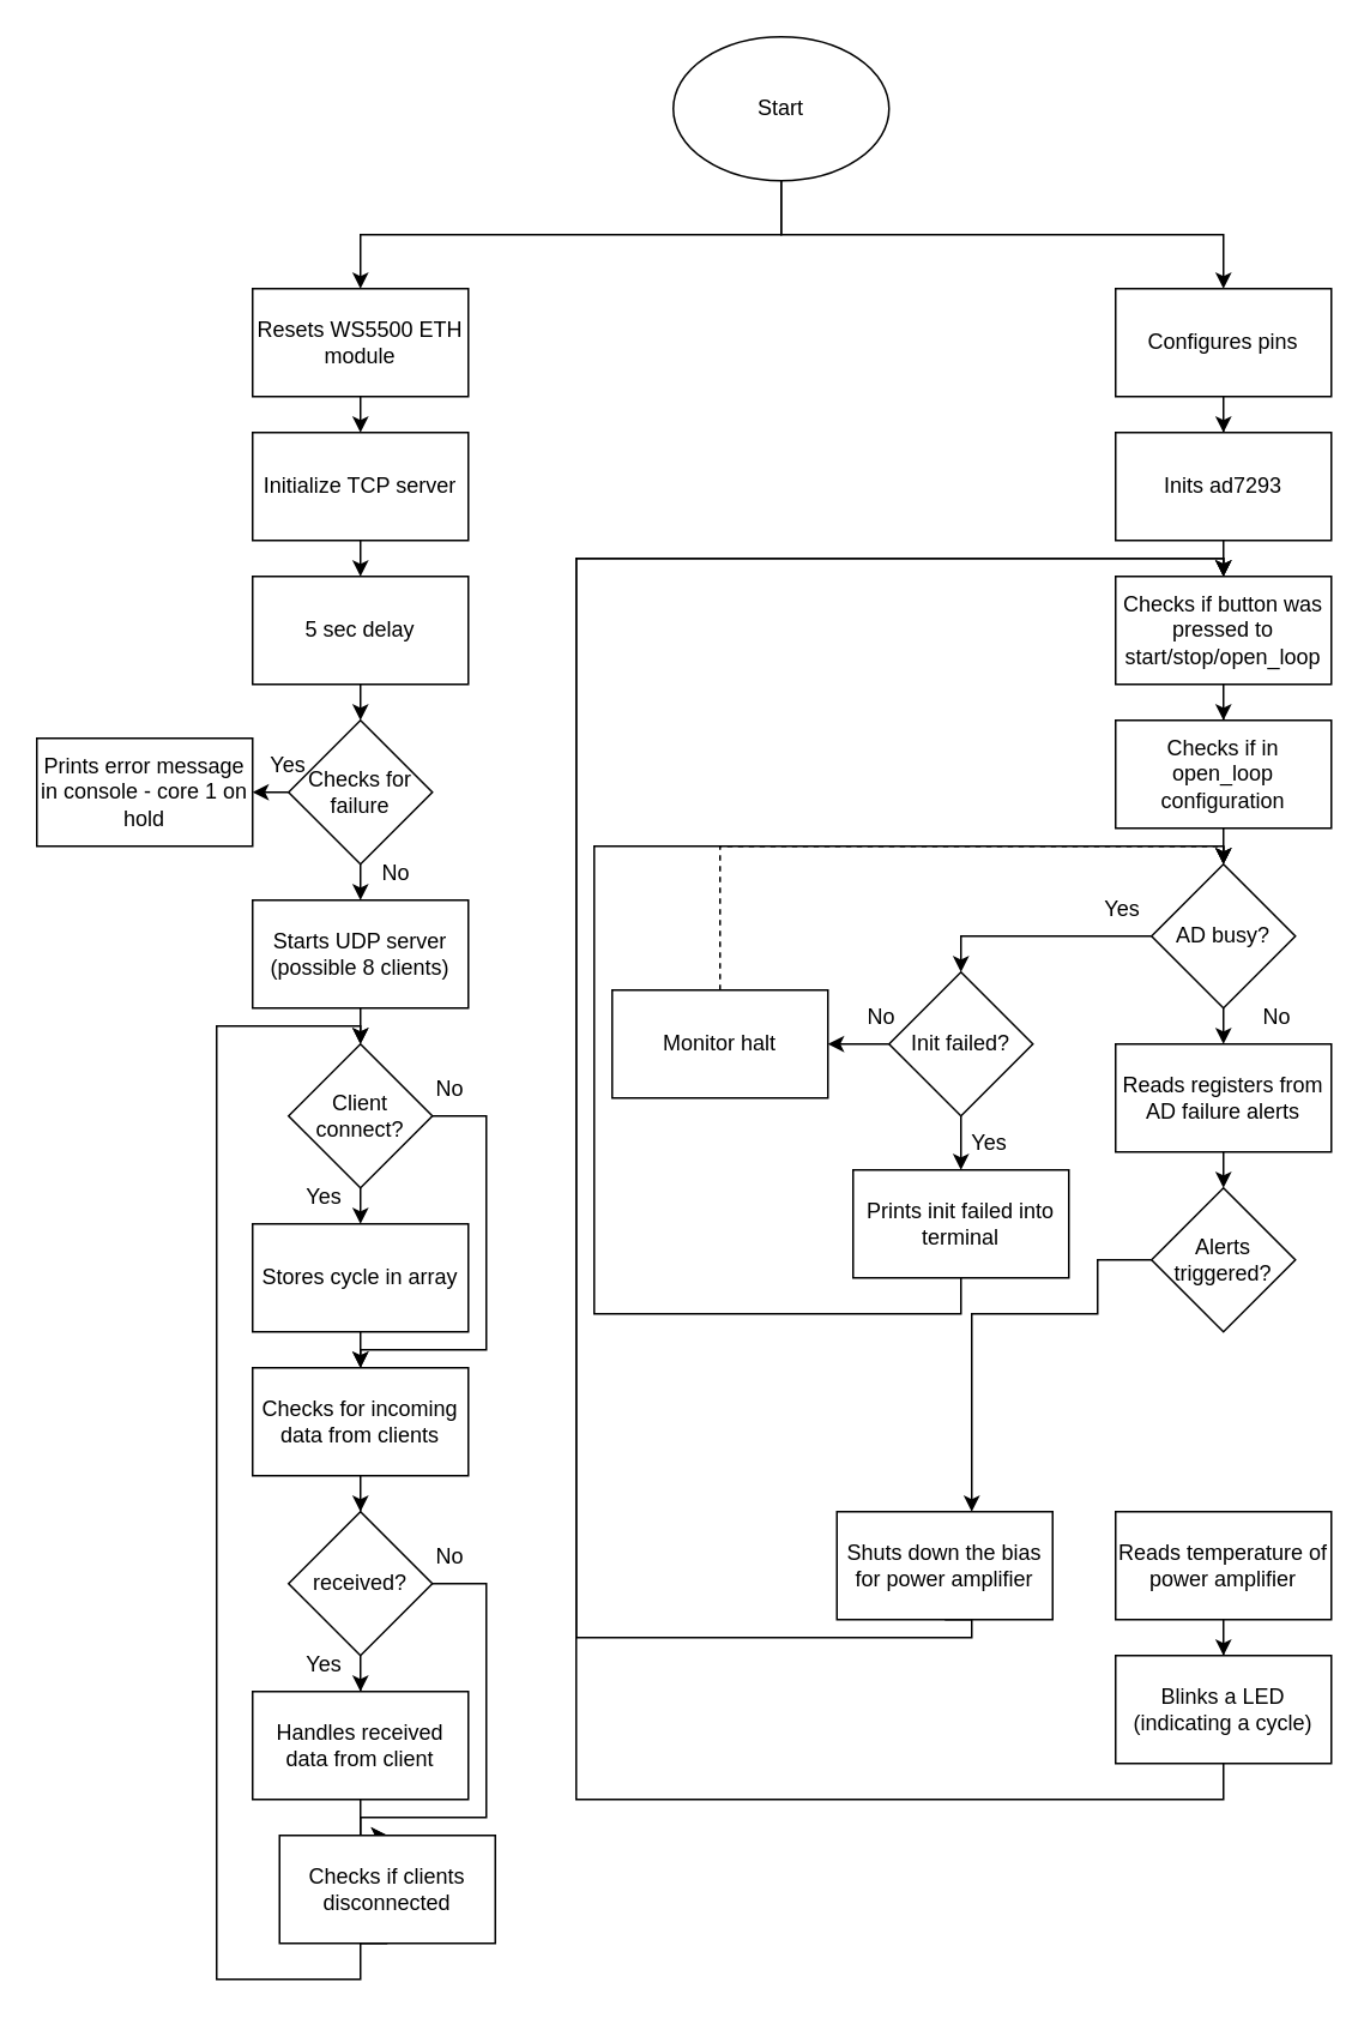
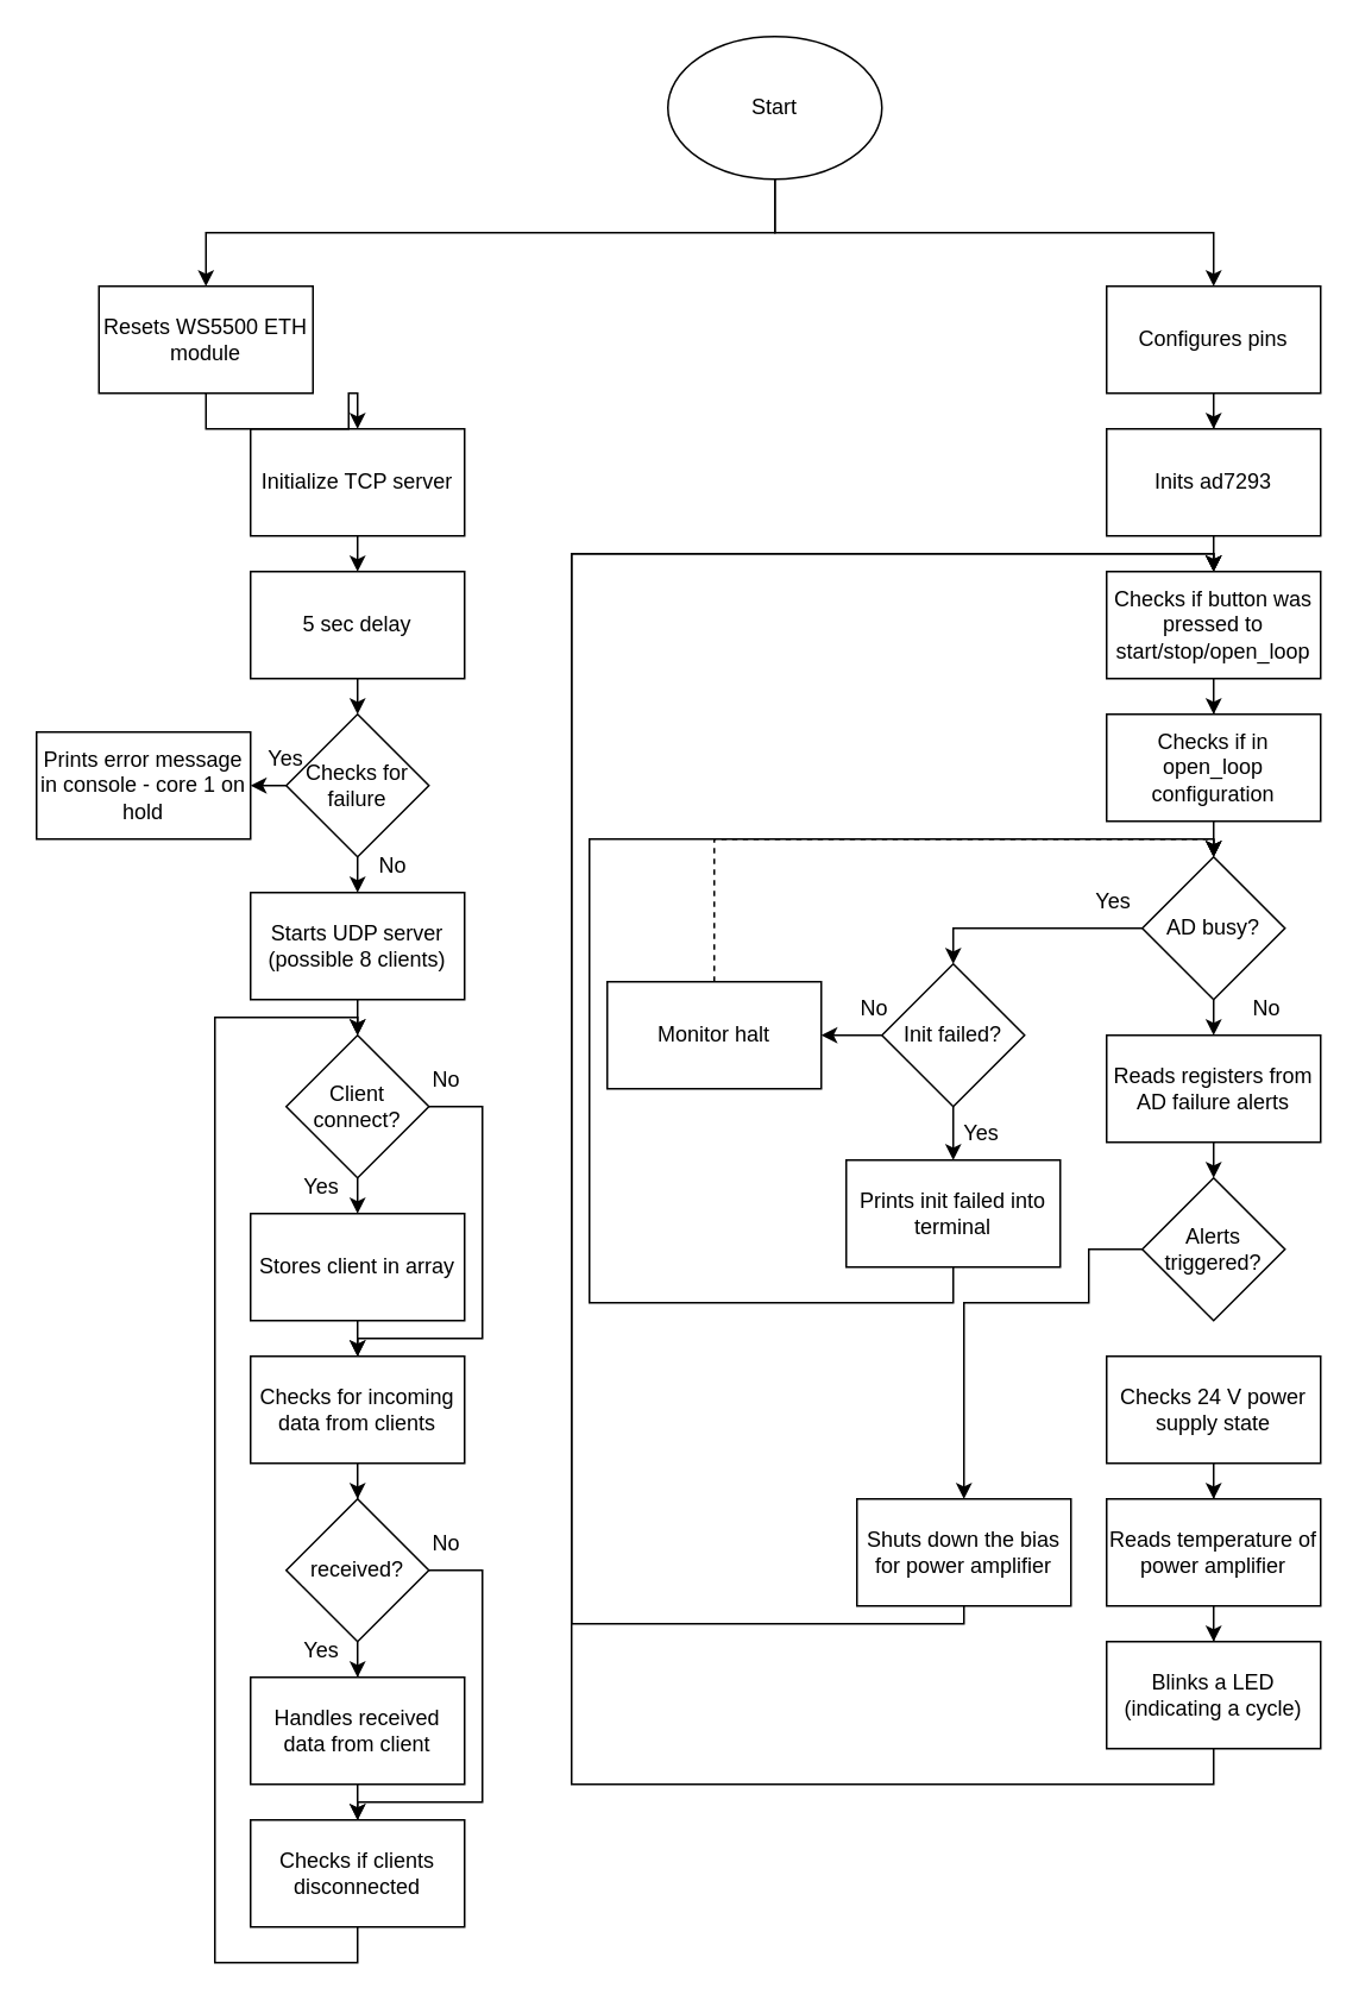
  <mxCell id="0" />
  <mxCell id="1" parent="0" />
  <mxCell id="2" style="edgeStyle=orthogonalEdgeStyle;rounded=0;orthogonalLoop=1;jettySize=auto;html=1;exitX=0.5;exitY=1;exitDx=0;exitDy=0;entryX=0.5;entryY=0;entryDx=0;entryDy=0;" parent="1" source="4" target="8" edge="1"><mxGeometry relative="1" as="geometry" /></mxCell>
  <mxCell id="3" style="edgeStyle=orthogonalEdgeStyle;rounded=0;orthogonalLoop=1;jettySize=auto;html=1;exitX=0.5;exitY=1;exitDx=0;exitDy=0;" parent="1" source="4" target="38" edge="1"><mxGeometry relative="1" as="geometry" /></mxCell>
  <mxCell id="4" value="Start" style="ellipse;whiteSpace=wrap;html=1;" parent="1" vertex="1"><mxGeometry x="374" width="120" height="80" as="geometry" y="20" /></mxCell>
  <mxCell id="5" style="edgeStyle=orthogonalEdgeStyle;rounded=0;orthogonalLoop=1;jettySize=auto;html=1;exitX=0.5;exitY=1;exitDx=0;exitDy=0;entryX=0.5;entryY=0;entryDx=0;entryDy=0;" parent="1" source="6" target="10" edge="1"><mxGeometry relative="1" as="geometry" /></mxCell>
  <mxCell id="6" value="Initialize TCP server" style="rounded=0;whiteSpace=wrap;html=1;" parent="1" vertex="1"><mxGeometry x="140" y="240" width="120" height="60" as="geometry" /></mxCell>
  <mxCell id="7" style="edgeStyle=orthogonalEdgeStyle;rounded=0;orthogonalLoop=1;jettySize=auto;html=1;exitX=0.5;exitY=1;exitDx=0;exitDy=0;entryX=0.5;entryY=0;entryDx=0;entryDy=0;" parent="1" source="8" target="6" edge="1"><mxGeometry relative="1" as="geometry" /></mxCell>
- <mxCell id="8" value="Resets WS5500 ETH module" style="rounded=0;whiteSpace=wrap;html=1;" parent="1" vertex="1"><mxGeometry x="140" y="160" width="120" height="60" as="geometry" /></mxCell>
+ <mxCell id="8" value="Resets WS5500 ETH module" style="rounded=0;whiteSpace=wrap;html=1;" parent="1" vertex="1"><mxGeometry x="55" y="160" width="120" height="60" as="geometry" /></mxCell>
  <mxCell id="9" style="edgeStyle=orthogonalEdgeStyle;rounded=0;orthogonalLoop=1;jettySize=auto;html=1;exitX=0.5;exitY=1;exitDx=0;exitDy=0;entryX=0.5;entryY=0;entryDx=0;entryDy=0;" parent="1" source="10" target="13" edge="1"><mxGeometry relative="1" as="geometry" /></mxCell>
  <mxCell id="10" value="5 sec delay" style="rounded=0;whiteSpace=wrap;html=1;" parent="1" vertex="1"><mxGeometry x="140" y="320" width="120" height="60" as="geometry" /></mxCell>
  <mxCell id="11" style="edgeStyle=orthogonalEdgeStyle;rounded=0;orthogonalLoop=1;jettySize=auto;html=1;exitX=0;exitY=0.5;exitDx=0;exitDy=0;entryX=1;entryY=0.5;entryDx=0;entryDy=0;" parent="1" source="13" target="14" edge="1"><mxGeometry relative="1" as="geometry" /></mxCell>
  <mxCell id="12" style="edgeStyle=orthogonalEdgeStyle;rounded=0;orthogonalLoop=1;jettySize=auto;html=1;exitX=0.5;exitY=1;exitDx=0;exitDy=0;entryX=0.5;entryY=0;entryDx=0;entryDy=0;" parent="1" source="13" target="16" edge="1"><mxGeometry relative="1" as="geometry" /></mxCell>
  <mxCell id="13" value="Checks for failure" style="rhombus;whiteSpace=wrap;html=1;" parent="1" vertex="1"><mxGeometry x="160" y="400" width="80" height="80" as="geometry" /></mxCell>
  <mxCell id="14" value="Prints error message in console - core 1 on hold" style="rounded=0;whiteSpace=wrap;html=1;" parent="1" vertex="1"><mxGeometry y="410" width="120" height="60" as="geometry" x="20" /></mxCell>
  <mxCell id="15" style="edgeStyle=orthogonalEdgeStyle;rounded=0;orthogonalLoop=1;jettySize=auto;html=1;exitX=0.5;exitY=1;exitDx=0;exitDy=0;entryX=0.5;entryY=0;entryDx=0;entryDy=0;" parent="1" source="16" target="19" edge="1"><mxGeometry relative="1" as="geometry" /></mxCell>
  <mxCell id="16" value="Starts UDP server (possible 8 clients)" style="rounded=0;whiteSpace=wrap;html=1;" parent="1" vertex="1"><mxGeometry x="140" y="500" width="120" height="60" as="geometry" /></mxCell>
  <mxCell id="17" style="edgeStyle=orthogonalEdgeStyle;rounded=0;orthogonalLoop=1;jettySize=auto;html=1;exitX=0.5;exitY=1;exitDx=0;exitDy=0;entryX=0.5;entryY=0;entryDx=0;entryDy=0;" parent="1" source="19" target="21" edge="1"><mxGeometry relative="1" as="geometry" /></mxCell>
  <mxCell id="18" style="edgeStyle=orthogonalEdgeStyle;rounded=0;orthogonalLoop=1;jettySize=auto;html=1;exitX=1;exitY=0.5;exitDx=0;exitDy=0;entryX=0.5;entryY=0;entryDx=0;entryDy=0;" parent="1" source="19" target="23" edge="1"><mxGeometry relative="1" as="geometry"><Array as="points"><mxPoint x="270" y="620" /><mxPoint x="270" y="750" /><mxPoint x="200" y="750" /></Array></mxGeometry></mxCell>
  <mxCell id="19" value="Client connect?" style="rhombus;whiteSpace=wrap;html=1;" parent="1" vertex="1"><mxGeometry x="160" y="580" width="80" height="80" as="geometry" /></mxCell>
  <mxCell id="20" value="" style="edgeStyle=orthogonalEdgeStyle;rounded=0;orthogonalLoop=1;jettySize=auto;html=1;" parent="1" source="21" target="23" edge="1"><mxGeometry relative="1" as="geometry" /></mxCell>
- <mxCell id="21" value="Stores cycle in array" style="rounded=0;whiteSpace=wrap;html=1;" parent="1" vertex="1"><mxGeometry x="140" y="680" width="120" height="60" as="geometry" /></mxCell>
+ <mxCell id="21" value="Stores client in array" style="rounded=0;whiteSpace=wrap;html=1;" parent="1" vertex="1"><mxGeometry x="140" y="680" width="120" height="60" as="geometry" /></mxCell>
  <mxCell id="22" value="" style="edgeStyle=orthogonalEdgeStyle;rounded=0;orthogonalLoop=1;jettySize=auto;html=1;" parent="1" source="23" target="30" edge="1"><mxGeometry relative="1" as="geometry" /></mxCell>
  <mxCell id="23" value="Checks for incoming data from clients" style="whiteSpace=wrap;html=1;rounded=0;" parent="1" vertex="1"><mxGeometry x="140" y="760" width="120" height="60" as="geometry" /></mxCell>
  <mxCell id="24" value="No" style="text;html=1;align=center;verticalAlign=middle;whiteSpace=wrap;rounded=0;" parent="1" vertex="1"><mxGeometry x="190" y="470" width="60" height="30" as="geometry" /></mxCell>
  <mxCell id="25" value="Yes" style="text;html=1;align=center;verticalAlign=middle;whiteSpace=wrap;rounded=0;" parent="1" vertex="1"><mxGeometry x="130" y="410" width="60" height="30" as="geometry" /></mxCell>
  <mxCell id="26" value="No" style="text;html=1;align=center;verticalAlign=middle;whiteSpace=wrap;rounded=0;" parent="1" vertex="1"><mxGeometry x="220" y="590" width="60" height="30" as="geometry" /></mxCell>
  <mxCell id="27" value="Yes" style="text;html=1;align=center;verticalAlign=middle;whiteSpace=wrap;rounded=0;" parent="1" vertex="1"><mxGeometry x="150" y="650" width="60" height="30" as="geometry" /></mxCell>
  <mxCell id="28" value="" style="edgeStyle=orthogonalEdgeStyle;rounded=0;orthogonalLoop=1;jettySize=auto;html=1;" parent="1" source="30" target="32" edge="1"><mxGeometry relative="1" as="geometry" /></mxCell>
  <mxCell id="29" style="edgeStyle=orthogonalEdgeStyle;rounded=0;orthogonalLoop=1;jettySize=auto;html=1;exitX=1;exitY=0.5;exitDx=0;exitDy=0;entryX=0.5;entryY=0;entryDx=0;entryDy=0;" parent="1" source="30" target="34" edge="1"><mxGeometry relative="1" as="geometry"><Array as="points"><mxPoint x="270" y="880" /><mxPoint x="270" y="1010" /><mxPoint x="200" y="1010" /></Array></mxGeometry></mxCell>
  <mxCell id="30" value="received?" style="rhombus;whiteSpace=wrap;html=1;rounded=0;" parent="1" vertex="1"><mxGeometry x="160" y="840" width="80" height="80" as="geometry" /></mxCell>
  <mxCell id="31" value="" style="edgeStyle=orthogonalEdgeStyle;rounded=0;orthogonalLoop=1;jettySize=auto;html=1;" parent="1" source="32" target="34" edge="1"><mxGeometry relative="1" as="geometry" /></mxCell>
  <mxCell id="32" value="Handles received data from client" style="whiteSpace=wrap;html=1;rounded=0;" parent="1" vertex="1"><mxGeometry x="140" y="940" width="120" height="60" as="geometry" /></mxCell>
  <mxCell id="33" style="edgeStyle=orthogonalEdgeStyle;rounded=0;orthogonalLoop=1;jettySize=auto;html=1;exitX=0.5;exitY=1;exitDx=0;exitDy=0;entryX=0.5;entryY=0;entryDx=0;entryDy=0;" parent="1" source="34" target="19" edge="1"><mxGeometry relative="1" as="geometry"><Array as="points"><mxPoint x="200" y="1100" /><mxPoint x="120" y="1100" /><mxPoint x="120" y="570" /><mxPoint x="200" y="570" /></Array></mxGeometry></mxCell>
- <mxCell id="34" value="Checks if clients disconnected" style="whiteSpace=wrap;html=1;rounded=0;" parent="1" vertex="1"><mxGeometry x="155" y="1020" width="120" height="60" as="geometry" /></mxCell>
+ <mxCell id="34" value="Checks if clients disconnected" style="whiteSpace=wrap;html=1;rounded=0;" parent="1" vertex="1"><mxGeometry x="140" y="1020" width="120" height="60" as="geometry" /></mxCell>
  <mxCell id="35" value="No" style="text;html=1;align=center;verticalAlign=middle;whiteSpace=wrap;rounded=0;" parent="1" vertex="1"><mxGeometry x="220" y="850" width="60" height="30" as="geometry" /></mxCell>
  <mxCell id="36" value="Yes" style="text;html=1;align=center;verticalAlign=middle;whiteSpace=wrap;rounded=0;" parent="1" vertex="1"><mxGeometry x="150" y="910" width="60" height="30" as="geometry" /></mxCell>
  <mxCell id="37" value="" style="edgeStyle=orthogonalEdgeStyle;rounded=0;orthogonalLoop=1;jettySize=auto;html=1;" parent="1" source="38" target="40" edge="1"><mxGeometry relative="1" as="geometry" /></mxCell>
  <mxCell id="38" value="Configures pins" style="rounded=0;whiteSpace=wrap;html=1;" parent="1" vertex="1"><mxGeometry x="620" y="160" width="120" height="60" as="geometry" /></mxCell>
  <mxCell id="39" value="" style="edgeStyle=orthogonalEdgeStyle;rounded=0;orthogonalLoop=1;jettySize=auto;html=1;" parent="1" source="40" edge="1"><mxGeometry relative="1" as="geometry"><mxPoint x="680" y="320" as="targetPoint" /></mxGeometry></mxCell>
  <mxCell id="40" value="Inits ad7293" style="whiteSpace=wrap;html=1;rounded=0;" parent="1" vertex="1"><mxGeometry x="620" y="240" width="120" height="60" as="geometry" /></mxCell>
  <mxCell id="41" value="" style="edgeStyle=orthogonalEdgeStyle;rounded=0;orthogonalLoop=1;jettySize=auto;html=1;" parent="1" source="42" target="44" edge="1"><mxGeometry relative="1" as="geometry" /></mxCell>
  <mxCell id="42" value="Checks if button was pressed to start/stop/open_loop" style="whiteSpace=wrap;html=1;rounded=0;" parent="1" vertex="1"><mxGeometry x="620" y="320" width="120" height="60" as="geometry" /></mxCell>
  <mxCell id="43" style="edgeStyle=orthogonalEdgeStyle;rounded=0;orthogonalLoop=1;jettySize=auto;html=1;exitX=0.5;exitY=1;exitDx=0;exitDy=0;entryX=0.5;entryY=0;entryDx=0;entryDy=0;" parent="1" source="44" target="47" edge="1"><mxGeometry relative="1" as="geometry" /></mxCell>
  <mxCell id="44" value="Checks if in open_loop configuration" style="whiteSpace=wrap;html=1;rounded=0;" parent="1" vertex="1"><mxGeometry x="620" y="400" width="120" height="60" as="geometry" /></mxCell>
  <mxCell id="45" style="edgeStyle=orthogonalEdgeStyle;rounded=0;orthogonalLoop=1;jettySize=auto;html=1;exitX=0;exitY=0.5;exitDx=0;exitDy=0;entryX=0.5;entryY=0;entryDx=0;entryDy=0;" parent="1" source="47" target="50" edge="1"><mxGeometry relative="1" as="geometry" /></mxCell>
  <mxCell id="46" style="edgeStyle=orthogonalEdgeStyle;rounded=0;orthogonalLoop=1;jettySize=auto;html=1;exitX=0.5;exitY=1;exitDx=0;exitDy=0;entryX=0.5;entryY=0;entryDx=0;entryDy=0;" parent="1" source="47" target="60" edge="1"><mxGeometry relative="1" as="geometry" /></mxCell>
  <mxCell id="47" value="AD busy?" style="rhombus;whiteSpace=wrap;html=1;" parent="1" vertex="1"><mxGeometry x="640" y="480" width="80" height="80" as="geometry" /></mxCell>
  <mxCell id="48" style="edgeStyle=orthogonalEdgeStyle;rounded=0;orthogonalLoop=1;jettySize=auto;html=1;exitX=0;exitY=0.5;exitDx=0;exitDy=0;entryX=1;entryY=0.5;entryDx=0;entryDy=0;" parent="1" source="50" target="52" edge="1"><mxGeometry relative="1" as="geometry" /></mxCell>
  <mxCell id="49" style="edgeStyle=orthogonalEdgeStyle;rounded=0;orthogonalLoop=1;jettySize=auto;html=1;exitX=0.5;exitY=1;exitDx=0;exitDy=0;entryX=0.5;entryY=0;entryDx=0;entryDy=0;" parent="1" source="50" target="54" edge="1"><mxGeometry relative="1" as="geometry" /></mxCell>
  <mxCell id="50" value="Init failed?" style="rhombus;whiteSpace=wrap;html=1;" parent="1" vertex="1"><mxGeometry x="494" y="540" width="80" height="80" as="geometry" /></mxCell>
  <mxCell id="51" style="edgeStyle=orthogonalEdgeStyle;rounded=0;orthogonalLoop=1;jettySize=auto;html=1;exitX=0.5;exitY=0;exitDx=0;exitDy=0;entryX=0.5;entryY=0;entryDx=0;entryDy=0;dashed=1;" parent="1" source="52" target="47" edge="1"><mxGeometry relative="1" as="geometry"><Array as="points"><mxPoint x="400" y="470" /><mxPoint x="680" y="470" /></Array></mxGeometry></mxCell>
  <mxCell id="52" value="Monitor halt" style="rounded=0;whiteSpace=wrap;html=1;" parent="1" vertex="1"><mxGeometry x="340" y="550" width="120" height="60" as="geometry" /></mxCell>
  <mxCell id="53" style="edgeStyle=orthogonalEdgeStyle;rounded=0;orthogonalLoop=1;jettySize=auto;html=1;exitX=0.5;exitY=1;exitDx=0;exitDy=0;entryX=0.5;entryY=0;entryDx=0;entryDy=0;" parent="1" source="54" target="47" edge="1"><mxGeometry relative="1" as="geometry"><Array as="points"><mxPoint x="534" y="730" /><mxPoint x="330" y="730" /><mxPoint x="330" y="470" /><mxPoint x="680" y="470" /></Array></mxGeometry></mxCell>
  <mxCell id="54" value="Prints init failed into terminal" style="rounded=0;whiteSpace=wrap;html=1;" parent="1" vertex="1"><mxGeometry x="474" y="650" width="120" height="60" as="geometry" /></mxCell>
  <mxCell id="55" value="Yes" style="text;html=1;align=center;verticalAlign=middle;whiteSpace=wrap;rounded=0;" parent="1" vertex="1"><mxGeometry x="594" y="490" width="60" height="30" as="geometry" /></mxCell>
  <mxCell id="56" value="Yes" style="text;html=1;align=center;verticalAlign=middle;whiteSpace=wrap;rounded=0;" parent="1" vertex="1"><mxGeometry x="520" y="620" width="60" height="30" as="geometry" /></mxCell>
  <mxCell id="57" value="No" style="text;html=1;align=center;verticalAlign=middle;whiteSpace=wrap;rounded=0;" parent="1" vertex="1"><mxGeometry x="460" y="550" width="60" height="30" as="geometry" /></mxCell>
  <mxCell id="58" value="No" style="text;html=1;align=center;verticalAlign=middle;whiteSpace=wrap;rounded=0;" parent="1" vertex="1"><mxGeometry x="680" y="550" width="60" height="30" as="geometry" /></mxCell>
  <mxCell id="59" style="edgeStyle=orthogonalEdgeStyle;rounded=0;orthogonalLoop=1;jettySize=auto;html=1;exitX=0.5;exitY=1;exitDx=0;exitDy=0;entryX=0.5;entryY=0;entryDx=0;entryDy=0;" parent="1" source="60" target="62" edge="1"><mxGeometry relative="1" as="geometry" /></mxCell>
  <mxCell id="60" value="Reads registers from AD failure alerts" style="rounded=0;whiteSpace=wrap;html=1;" parent="1" vertex="1"><mxGeometry x="620" y="580" width="120" height="60" as="geometry" /></mxCell>
  <mxCell id="61" style="edgeStyle=orthogonalEdgeStyle;rounded=0;orthogonalLoop=1;jettySize=auto;html=1;exitX=0;exitY=0.5;exitDx=0;exitDy=0;" parent="1" source="62" target="70" edge="1"><mxGeometry relative="1" as="geometry"><Array as="points"><mxPoint x="610" y="700" /><mxPoint x="610" y="730" /><mxPoint x="540" y="730" /></Array></mxGeometry></mxCell>
  <mxCell id="62" value="Alerts triggered?" style="rhombus;whiteSpace=wrap;html=1;" parent="1" vertex="1"><mxGeometry x="640" y="660" width="80" height="80" as="geometry" /></mxCell>
+ <mxCell id="63" value="" style="edgeStyle=orthogonalEdgeStyle;rounded=0;orthogonalLoop=1;jettySize=auto;html=1;" parent="1" source="64" target="66" edge="1"><mxGeometry relative="1" as="geometry" /></mxCell>
+ <mxCell id="64" value="Checks 24 V power supply state" style="whiteSpace=wrap;html=1;" parent="1" vertex="1"><mxGeometry x="620" y="760" width="120" height="60" as="geometry" /></mxCell>
  <mxCell id="65" value="" style="edgeStyle=orthogonalEdgeStyle;rounded=0;orthogonalLoop=1;jettySize=auto;html=1;" parent="1" source="66" target="68" edge="1"><mxGeometry relative="1" as="geometry" /></mxCell>
  <mxCell id="66" value="Reads temperature of power amplifier" style="whiteSpace=wrap;html=1;" parent="1" vertex="1"><mxGeometry x="620" y="840" width="120" height="60" as="geometry" /></mxCell>
  <mxCell id="67" style="edgeStyle=orthogonalEdgeStyle;rounded=0;orthogonalLoop=1;jettySize=auto;html=1;exitX=0.5;exitY=1;exitDx=0;exitDy=0;entryX=0.5;entryY=0;entryDx=0;entryDy=0;" parent="1" source="68" target="42" edge="1"><mxGeometry relative="1" as="geometry"><Array as="points"><mxPoint x="680" y="1000" /><mxPoint x="320" y="1000" /><mxPoint x="320" y="310" /><mxPoint x="680" y="310" /></Array></mxGeometry></mxCell>
  <mxCell id="68" value="Blinks a LED (indicating a cycle)" style="whiteSpace=wrap;html=1;" parent="1" vertex="1"><mxGeometry x="620" y="920" width="120" height="60" as="geometry" /></mxCell>
  <mxCell id="69" style="edgeStyle=orthogonalEdgeStyle;rounded=0;orthogonalLoop=1;jettySize=auto;html=1;exitX=0.5;exitY=1;exitDx=0;exitDy=0;" parent="1" source="70" edge="1"><mxGeometry relative="1" as="geometry"><mxPoint x="680" y="320" as="targetPoint" /><Array as="points"><mxPoint x="540" y="910" /><mxPoint x="320" y="910" /><mxPoint x="320" y="310" /><mxPoint x="680" y="310" /></Array></mxGeometry></mxCell>
- <mxCell id="70" value="Shuts down the bias for power amplifier" style="whiteSpace=wrap;html=1;" parent="1" vertex="1"><mxGeometry x="465" y="840" width="120" height="60" as="geometry" /></mxCell>
+ <mxCell id="70" value="Shuts down the bias for power amplifier" style="whiteSpace=wrap;html=1;" parent="1" vertex="1"><mxGeometry x="480" y="840" width="120" height="60" as="geometry" /></mxCell>
